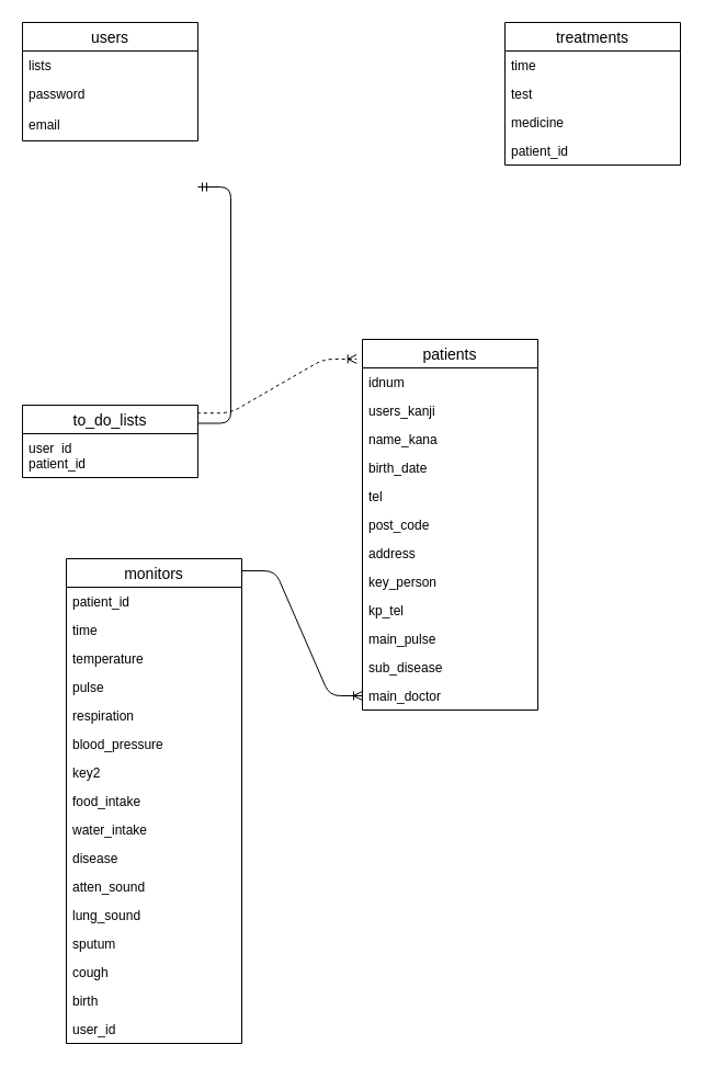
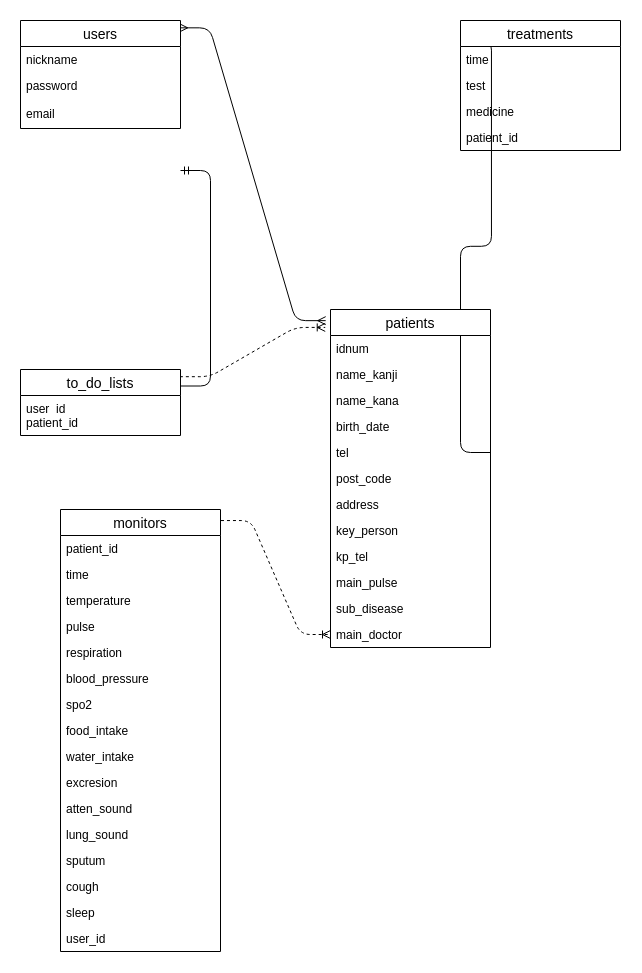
  <mxCell id="0" />
  <mxCell id="1" parent="0" />
- <mxCell id="3" value="" style="edgeStyle=entityRelationEdgeStyle;fontSize=12;html=1;endArrow=ERoneToMany;exitX=1.003;exitY=0.025;exitDx=0;exitDy=0;exitPerimeter=0;entryX=0;entryY=0.5;entryDx=0;entryDy=0;" parent="1" source="15" target="44" edge="1"><mxGeometry width="100" height="100" relative="1" as="geometry"><mxPoint x="210" y="429" as="sourcePoint" /><mxPoint x="310" y="329" as="targetPoint" /></mxGeometry></mxCell>
+ <mxCell id="2" value="" style="edgeStyle=entityRelationEdgeStyle;fontSize=12;html=1;endArrow=ERoneToMany;exitX=1;exitY=0.5;exitDx=0;exitDy=0;entryX=0.006;entryY=0.151;entryDx=0;entryDy=0;entryPerimeter=0;" parent="1" source="37" target="6" edge="1"><mxGeometry width="100" height="100" relative="1" as="geometry"><mxPoint x="430" y="319" as="sourcePoint" /><mxPoint x="530" y="219" as="targetPoint" /></mxGeometry></mxCell>
+ <mxCell id="3" value="" style="edgeStyle=entityRelationEdgeStyle;fontSize=12;html=1;endArrow=ERoneToMany;exitX=1.003;exitY=0.025;exitDx=0;exitDy=0;exitPerimeter=0;entryX=0;entryY=0.5;entryDx=0;entryDy=0;dashed=1;" parent="1" source="15" target="44" edge="1"><mxGeometry width="100" height="100" relative="1" as="geometry"><mxPoint x="210" y="429" as="sourcePoint" /><mxPoint x="310" y="329" as="targetPoint" /></mxGeometry></mxCell>
+ <mxCell id="4" value="" style="edgeStyle=entityRelationEdgeStyle;fontSize=12;html=1;endArrow=ERmany;startArrow=ERmany;exitX=0.995;exitY=0.068;exitDx=0;exitDy=0;exitPerimeter=0;entryX=-0.03;entryY=0.033;entryDx=0;entryDy=0;entryPerimeter=0;" parent="1" source="11" target="32" edge="1"><mxGeometry width="100" height="100" relative="1" as="geometry"><mxPoint x="100" y="39" as="sourcePoint" /><mxPoint x="236" y="139" as="targetPoint" /></mxGeometry></mxCell>
  <mxCell id="5" value="" style="edgeStyle=entityRelationEdgeStyle;fontSize=12;html=1;endArrow=ERoneToMany;exitX=0.996;exitY=0.109;exitDx=0;exitDy=0;entryX=-0.033;entryY=0.053;entryDx=0;entryDy=0;entryPerimeter=0;exitPerimeter=0;dashed=1;" parent="1" source="46" target="32" edge="1"><mxGeometry width="100" height="100" relative="1" as="geometry"><mxPoint x="380" y="269" as="sourcePoint" /><mxPoint x="236" y="199" as="targetPoint" /></mxGeometry></mxCell>
  <mxCell id="6" value="treatments" style="swimlane;fontStyle=0;childLayout=stackLayout;horizontal=1;startSize=26;horizontalStack=0;resizeParent=1;resizeParentMax=0;resizeLast=0;collapsible=1;marginBottom=0;align=center;fontSize=14;" parent="1" vertex="1"><mxGeometry x="460" y="20" width="160" height="130" as="geometry" /></mxCell>
  <mxCell id="7" value="time" style="text;strokeColor=none;fillColor=none;spacingLeft=4;spacingRight=4;overflow=hidden;rotatable=0;points=[[0,0.5],[1,0.5]];portConstraint=eastwest;fontSize=12;" parent="6" vertex="1"><mxGeometry y="26" width="160" height="26" as="geometry" /></mxCell>
  <mxCell id="8" value="test" style="text;strokeColor=none;fillColor=none;spacingLeft=4;spacingRight=4;overflow=hidden;rotatable=0;points=[[0,0.5],[1,0.5]];portConstraint=eastwest;fontSize=12;" parent="6" vertex="1"><mxGeometry y="52" width="160" height="26" as="geometry" /></mxCell>
  <mxCell id="9" value="medicine" style="text;strokeColor=none;fillColor=none;spacingLeft=4;spacingRight=4;overflow=hidden;rotatable=0;points=[[0,0.5],[1,0.5]];portConstraint=eastwest;fontSize=12;" parent="6" vertex="1"><mxGeometry y="78" width="160" height="26" as="geometry" /></mxCell>
  <mxCell id="10" value="patient_id" style="text;strokeColor=none;fillColor=none;spacingLeft=4;spacingRight=4;overflow=hidden;rotatable=0;points=[[0,0.5],[1,0.5]];portConstraint=eastwest;fontSize=12;" parent="6" vertex="1"><mxGeometry y="104" width="160" height="26" as="geometry" /></mxCell>
  <mxCell id="11" value="users" style="swimlane;fontStyle=0;childLayout=stackLayout;horizontal=1;startSize=26;horizontalStack=0;resizeParent=1;resizeParentMax=0;resizeLast=0;collapsible=1;marginBottom=0;align=center;fontSize=14;" parent="1" vertex="1"><mxGeometry x="20" y="20" width="160" height="108" as="geometry" /></mxCell>
- <mxCell id="12" value="lists" style="text;strokeColor=none;fillColor=none;spacingLeft=4;spacingRight=4;overflow=hidden;rotatable=0;points=[[0,0.5],[1,0.5]];portConstraint=eastwest;fontSize=12;" parent="11" vertex="1"><mxGeometry y="26" width="160" height="26" as="geometry" /></mxCell>
+ <mxCell id="12" value="nickname" style="text;strokeColor=none;fillColor=none;spacingLeft=4;spacingRight=4;overflow=hidden;rotatable=0;points=[[0,0.5],[1,0.5]];portConstraint=eastwest;fontSize=12;" parent="11" vertex="1"><mxGeometry y="26" width="160" height="26" as="geometry" /></mxCell>
  <mxCell id="13" value="password" style="text;strokeColor=none;fillColor=none;spacingLeft=4;spacingRight=4;overflow=hidden;rotatable=0;points=[[0,0.5],[1,0.5]];portConstraint=eastwest;fontSize=12;" parent="11" vertex="1"><mxGeometry y="52" width="160" height="28" as="geometry" /></mxCell>
  <mxCell id="14" value="email" style="text;strokeColor=none;fillColor=none;spacingLeft=4;spacingRight=4;overflow=hidden;rotatable=0;points=[[0,0.5],[1,0.5]];portConstraint=eastwest;fontSize=12;" parent="11" vertex="1"><mxGeometry y="80" width="160" height="28" as="geometry" /></mxCell>
  <mxCell id="15" value="monitors" style="swimlane;fontStyle=0;childLayout=stackLayout;horizontal=1;startSize=26;horizontalStack=0;resizeParent=1;resizeParentMax=0;resizeLast=0;collapsible=1;marginBottom=0;align=center;fontSize=14;" parent="1" vertex="1"><mxGeometry x="60" y="509" width="160" height="442" as="geometry" /></mxCell>
  <mxCell id="16" value="patient_id" style="text;strokeColor=none;fillColor=none;spacingLeft=4;spacingRight=4;overflow=hidden;rotatable=0;points=[[0,0.5],[1,0.5]];portConstraint=eastwest;fontSize=12;" parent="15" vertex="1"><mxGeometry y="26" width="160" height="26" as="geometry" /></mxCell>
  <mxCell id="17" value="time" style="text;strokeColor=none;fillColor=none;spacingLeft=4;spacingRight=4;overflow=hidden;rotatable=0;points=[[0,0.5],[1,0.5]];portConstraint=eastwest;fontSize=12;" parent="15" vertex="1"><mxGeometry y="52" width="160" height="26" as="geometry" /></mxCell>
  <mxCell id="18" value="temperature" style="text;strokeColor=none;fillColor=none;spacingLeft=4;spacingRight=4;overflow=hidden;rotatable=0;points=[[0,0.5],[1,0.5]];portConstraint=eastwest;fontSize=12;" parent="15" vertex="1"><mxGeometry y="78" width="160" height="26" as="geometry" /></mxCell>
  <mxCell id="19" value="pulse" style="text;strokeColor=none;fillColor=none;spacingLeft=4;spacingRight=4;overflow=hidden;rotatable=0;points=[[0,0.5],[1,0.5]];portConstraint=eastwest;fontSize=12;" parent="15" vertex="1"><mxGeometry y="104" width="160" height="26" as="geometry" /></mxCell>
  <mxCell id="20" value="respiration" style="text;strokeColor=none;fillColor=none;spacingLeft=4;spacingRight=4;overflow=hidden;rotatable=0;points=[[0,0.5],[1,0.5]];portConstraint=eastwest;fontSize=12;" parent="15" vertex="1"><mxGeometry y="130" width="160" height="26" as="geometry" /></mxCell>
  <mxCell id="21" value="blood_pressure" style="text;strokeColor=none;fillColor=none;spacingLeft=4;spacingRight=4;overflow=hidden;rotatable=0;points=[[0,0.5],[1,0.5]];portConstraint=eastwest;fontSize=12;" parent="15" vertex="1"><mxGeometry y="156" width="160" height="26" as="geometry" /></mxCell>
- <mxCell id="22" value="key2" style="text;strokeColor=none;fillColor=none;spacingLeft=4;spacingRight=4;overflow=hidden;rotatable=0;points=[[0,0.5],[1,0.5]];portConstraint=eastwest;fontSize=12;" parent="15" vertex="1"><mxGeometry y="182" width="160" height="26" as="geometry" /></mxCell>
+ <mxCell id="22" value="spo2" style="text;strokeColor=none;fillColor=none;spacingLeft=4;spacingRight=4;overflow=hidden;rotatable=0;points=[[0,0.5],[1,0.5]];portConstraint=eastwest;fontSize=12;" parent="15" vertex="1"><mxGeometry y="182" width="160" height="26" as="geometry" /></mxCell>
  <mxCell id="23" value="food_intake" style="text;strokeColor=none;fillColor=none;spacingLeft=4;spacingRight=4;overflow=hidden;rotatable=0;points=[[0,0.5],[1,0.5]];portConstraint=eastwest;fontSize=12;" parent="15" vertex="1"><mxGeometry y="208" width="160" height="26" as="geometry" /></mxCell>
  <mxCell id="24" value="water_intake" style="text;strokeColor=none;fillColor=none;spacingLeft=4;spacingRight=4;overflow=hidden;rotatable=0;points=[[0,0.5],[1,0.5]];portConstraint=eastwest;fontSize=12;" parent="15" vertex="1"><mxGeometry y="234" width="160" height="26" as="geometry" /></mxCell>
- <mxCell id="25" value="disease" style="text;strokeColor=none;fillColor=none;spacingLeft=4;spacingRight=4;overflow=hidden;rotatable=0;points=[[0,0.5],[1,0.5]];portConstraint=eastwest;fontSize=12;" parent="15" vertex="1"><mxGeometry y="260" width="160" height="26" as="geometry" /></mxCell>
+ <mxCell id="25" value="excresion" style="text;strokeColor=none;fillColor=none;spacingLeft=4;spacingRight=4;overflow=hidden;rotatable=0;points=[[0,0.5],[1,0.5]];portConstraint=eastwest;fontSize=12;" parent="15" vertex="1"><mxGeometry y="260" width="160" height="26" as="geometry" /></mxCell>
  <mxCell id="26" value="atten_sound" style="text;strokeColor=none;fillColor=none;spacingLeft=4;spacingRight=4;overflow=hidden;rotatable=0;points=[[0,0.5],[1,0.5]];portConstraint=eastwest;fontSize=12;" parent="15" vertex="1"><mxGeometry y="286" width="160" height="26" as="geometry" /></mxCell>
  <mxCell id="27" value="lung_sound" style="text;strokeColor=none;fillColor=none;spacingLeft=4;spacingRight=4;overflow=hidden;rotatable=0;points=[[0,0.5],[1,0.5]];portConstraint=eastwest;fontSize=12;" parent="15" vertex="1"><mxGeometry y="312" width="160" height="26" as="geometry" /></mxCell>
  <mxCell id="28" value="sputum" style="text;strokeColor=none;fillColor=none;spacingLeft=4;spacingRight=4;overflow=hidden;rotatable=0;points=[[0,0.5],[1,0.5]];portConstraint=eastwest;fontSize=12;" parent="15" vertex="1"><mxGeometry y="338" width="160" height="26" as="geometry" /></mxCell>
  <mxCell id="29" value="cough" style="text;strokeColor=none;fillColor=none;spacingLeft=4;spacingRight=4;overflow=hidden;rotatable=0;points=[[0,0.5],[1,0.5]];portConstraint=eastwest;fontSize=12;" parent="15" vertex="1"><mxGeometry y="364" width="160" height="26" as="geometry" /></mxCell>
- <mxCell id="30" value="birth" style="text;strokeColor=none;fillColor=none;spacingLeft=4;spacingRight=4;overflow=hidden;rotatable=0;points=[[0,0.5],[1,0.5]];portConstraint=eastwest;fontSize=12;" parent="15" vertex="1"><mxGeometry y="390" width="160" height="26" as="geometry" /></mxCell>
+ <mxCell id="30" value="sleep" style="text;strokeColor=none;fillColor=none;spacingLeft=4;spacingRight=4;overflow=hidden;rotatable=0;points=[[0,0.5],[1,0.5]];portConstraint=eastwest;fontSize=12;" parent="15" vertex="1"><mxGeometry y="390" width="160" height="26" as="geometry" /></mxCell>
  <mxCell id="31" value="user_id" style="text;strokeColor=none;fillColor=none;spacingLeft=4;spacingRight=4;overflow=hidden;rotatable=0;points=[[0,0.5],[1,0.5]];portConstraint=eastwest;fontSize=12;" parent="15" vertex="1"><mxGeometry y="416" width="160" height="26" as="geometry" /></mxCell>
  <mxCell id="32" value="patients" style="swimlane;fontStyle=0;childLayout=stackLayout;horizontal=1;startSize=26;horizontalStack=0;resizeParent=1;resizeParentMax=0;resizeLast=0;collapsible=1;marginBottom=0;align=center;fontSize=14;" parent="1" vertex="1"><mxGeometry x="330" y="309" width="160" height="338" as="geometry" /></mxCell>
  <mxCell id="33" value="idnum" style="text;strokeColor=none;fillColor=none;spacingLeft=4;spacingRight=4;overflow=hidden;rotatable=0;points=[[0,0.5],[1,0.5]];portConstraint=eastwest;fontSize=12;" parent="32" vertex="1"><mxGeometry y="26" width="160" height="26" as="geometry" /></mxCell>
- <mxCell id="34" value="users_kanji&#10;" style="text;strokeColor=none;fillColor=none;spacingLeft=4;spacingRight=4;overflow=hidden;rotatable=0;points=[[0,0.5],[1,0.5]];portConstraint=eastwest;fontSize=12;" parent="32" vertex="1"><mxGeometry y="52" width="160" height="26" as="geometry" /></mxCell>
+ <mxCell id="34" value="name_kanji&#10;" style="text;strokeColor=none;fillColor=none;spacingLeft=4;spacingRight=4;overflow=hidden;rotatable=0;points=[[0,0.5],[1,0.5]];portConstraint=eastwest;fontSize=12;" parent="32" vertex="1"><mxGeometry y="52" width="160" height="26" as="geometry" /></mxCell>
  <mxCell id="35" value="name_kana" style="text;strokeColor=none;fillColor=none;spacingLeft=4;spacingRight=4;overflow=hidden;rotatable=0;points=[[0,0.5],[1,0.5]];portConstraint=eastwest;fontSize=12;" parent="32" vertex="1"><mxGeometry y="78" width="160" height="26" as="geometry" /></mxCell>
  <mxCell id="36" value="birth_date" style="text;strokeColor=none;fillColor=none;spacingLeft=4;spacingRight=4;overflow=hidden;rotatable=0;points=[[0,0.5],[1,0.5]];portConstraint=eastwest;fontSize=12;" parent="32" vertex="1"><mxGeometry y="104" width="160" height="26" as="geometry" /></mxCell>
  <mxCell id="37" value="tel" style="text;strokeColor=none;fillColor=none;spacingLeft=4;spacingRight=4;overflow=hidden;rotatable=0;points=[[0,0.5],[1,0.5]];portConstraint=eastwest;fontSize=12;" parent="32" vertex="1"><mxGeometry y="130" width="160" height="26" as="geometry" /></mxCell>
  <mxCell id="38" value="post_code" style="text;strokeColor=none;fillColor=none;spacingLeft=4;spacingRight=4;overflow=hidden;rotatable=0;points=[[0,0.5],[1,0.5]];portConstraint=eastwest;fontSize=12;" parent="32" vertex="1"><mxGeometry y="156" width="160" height="26" as="geometry" /></mxCell>
  <mxCell id="39" value="address" style="text;strokeColor=none;fillColor=none;spacingLeft=4;spacingRight=4;overflow=hidden;rotatable=0;points=[[0,0.5],[1,0.5]];portConstraint=eastwest;fontSize=12;" parent="32" vertex="1"><mxGeometry y="182" width="160" height="26" as="geometry" /></mxCell>
  <mxCell id="40" value="key_person" style="text;strokeColor=none;fillColor=none;spacingLeft=4;spacingRight=4;overflow=hidden;rotatable=0;points=[[0,0.5],[1,0.5]];portConstraint=eastwest;fontSize=12;" parent="32" vertex="1"><mxGeometry y="208" width="160" height="26" as="geometry" /></mxCell>
  <mxCell id="41" value="kp_tel" style="text;strokeColor=none;fillColor=none;spacingLeft=4;spacingRight=4;overflow=hidden;rotatable=0;points=[[0,0.5],[1,0.5]];portConstraint=eastwest;fontSize=12;" parent="32" vertex="1"><mxGeometry y="234" width="160" height="26" as="geometry" /></mxCell>
  <mxCell id="42" value="main_pulse" style="text;strokeColor=none;fillColor=none;spacingLeft=4;spacingRight=4;overflow=hidden;rotatable=0;points=[[0,0.5],[1,0.5]];portConstraint=eastwest;fontSize=12;" parent="32" vertex="1"><mxGeometry y="260" width="160" height="26" as="geometry" /></mxCell>
  <mxCell id="43" value="sub_disease" style="text;strokeColor=none;fillColor=none;spacingLeft=4;spacingRight=4;overflow=hidden;rotatable=0;points=[[0,0.5],[1,0.5]];portConstraint=eastwest;fontSize=12;" parent="32" vertex="1"><mxGeometry y="286" width="160" height="26" as="geometry" /></mxCell>
  <mxCell id="44" value="main_doctor" style="text;strokeColor=none;fillColor=none;spacingLeft=4;spacingRight=4;overflow=hidden;rotatable=0;points=[[0,0.5],[1,0.5]];portConstraint=eastwest;fontSize=12;" parent="32" vertex="1"><mxGeometry y="312" width="160" height="26" as="geometry" /></mxCell>
  <mxCell id="45" value="" style="edgeStyle=entityRelationEdgeStyle;fontSize=12;html=1;endArrow=ERmandOne;startArrow=ERmandOne;entryX=0;entryY=0.25;entryDx=0;entryDy=0;exitX=1;exitY=0.5;exitDx=0;exitDy=0;" parent="1" target="46" edge="1"><mxGeometry width="100" height="100" relative="1" as="geometry"><mxPoint x="180" y="170" as="sourcePoint" /><mxPoint x="180" y="399" as="targetPoint" /></mxGeometry></mxCell>
  <mxCell id="46" value="to_do_lists" style="swimlane;fontStyle=0;childLayout=stackLayout;horizontal=1;startSize=26;horizontalStack=0;resizeParent=1;resizeParentMax=0;resizeLast=0;collapsible=1;marginBottom=0;align=center;fontSize=14;" parent="1" vertex="1"><mxGeometry x="20" y="369" width="160" height="66" as="geometry" /></mxCell>
  <mxCell id="47" value="user_id" style="text;strokeColor=none;fillColor=none;spacingLeft=4;spacingRight=4;overflow=hidden;rotatable=0;points=[[0,0.5],[1,0.5]];portConstraint=eastwest;fontSize=12;" parent="46" vertex="1"><mxGeometry y="26" width="160" height="14" as="geometry" /></mxCell>
  <mxCell id="48" value="patient_id" style="text;strokeColor=none;fillColor=none;spacingLeft=4;spacingRight=4;overflow=hidden;rotatable=0;points=[[0,0.5],[1,0.5]];portConstraint=eastwest;fontSize=12;" parent="46" vertex="1"><mxGeometry y="40" width="160" height="26" as="geometry" /></mxCell>
